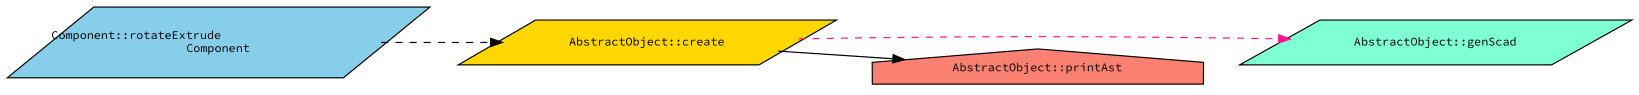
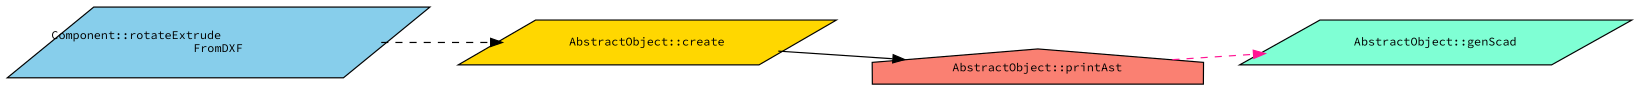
  digraph {
    fontname="Source Code Pro"
    rankdir=LR
    node [color=black fontname="Source Code Pro" fontsize=10 shape=parallelogram style=filled]
    edge [color=black fontname="Source Code Pro" fontsize=10 labelfontname=Helvetica labelfontsize=10 style=dashed]
-   n1 [fillcolor=skyblue fontcolor=black height=0.2 label="Component::rotateExtrude\lComponent" width=0.4]
+   n1 [fillcolor=skyblue fontcolor=black height=0.2 label="Component::rotateExtrude\lFromDXF" width=0.4]
    n2 [fillcolor=gold height=0.2 label="AbstractObject::create" width=0.4]
    n3 [fillcolor=aquamarine height=0.2 label="AbstractObject::genScad" width=0.4]
    n4 [fillcolor=salmon height=0.2 label="AbstractObject::printAst" shape=house width=0.4]
    n1 -> n2
-   n2 -> n3 [color=deeppink]
+   n4 -> n3 [color=deeppink]
    n2 -> n4 [style=solid]
  }
